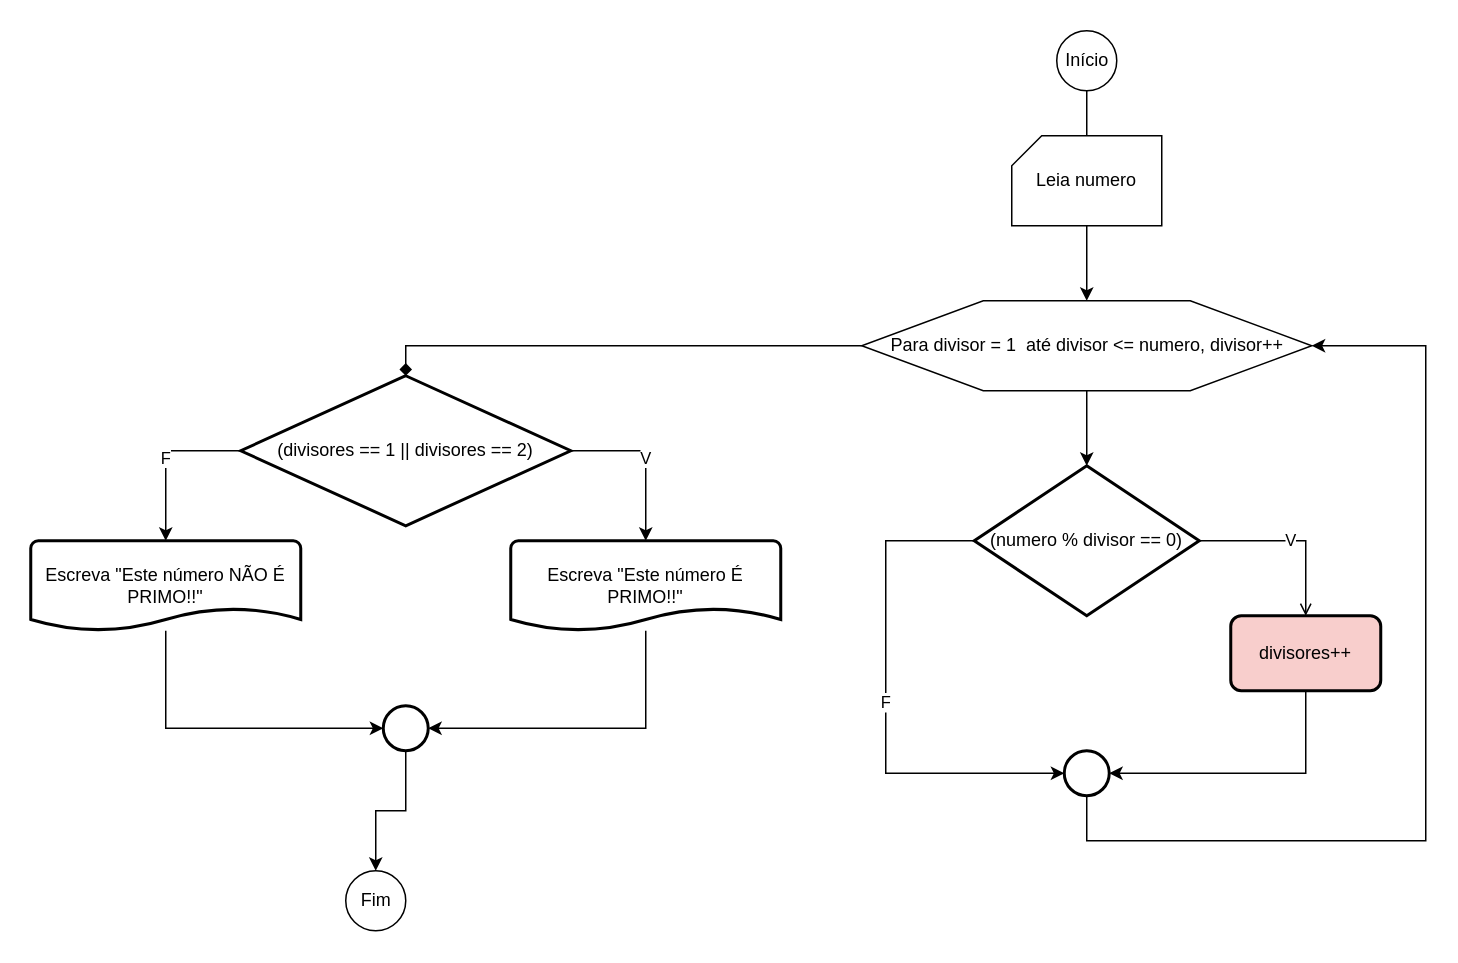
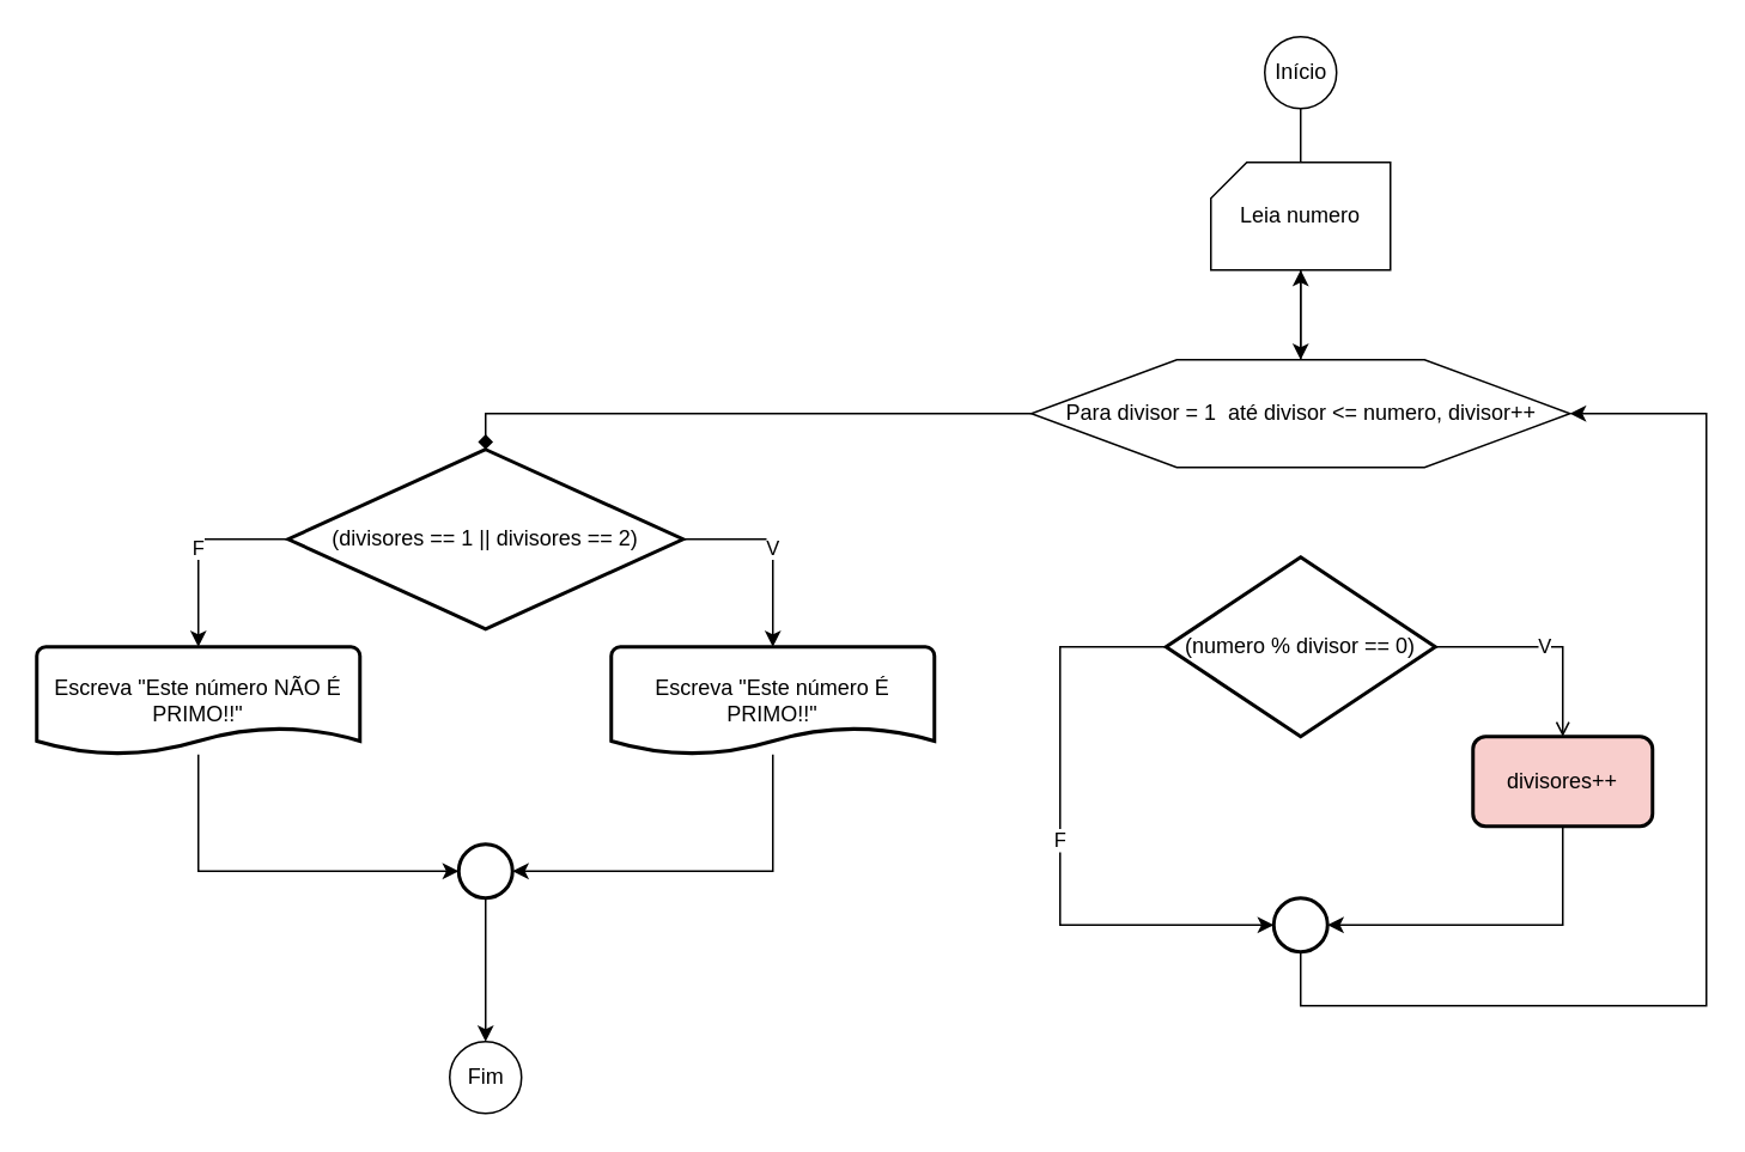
  <mxCell id="0" />
  <mxCell id="1" parent="0" />
  <mxCell id="2" value="" style="edgeStyle=orthogonalEdgeStyle;rounded=0;orthogonalLoop=1;jettySize=auto;html=1;endArrow=none;" parent="1" source="3" target="5" edge="1"><mxGeometry relative="1" as="geometry" /></mxCell>
  <mxCell id="3" value="Início" style="verticalLabelPosition=middle;verticalAlign=middle;html=1;shape=mxgraph.flowchart.on-page_reference;labelPosition=center;align=center;" parent="1" vertex="1"><mxGeometry x="704" y="20" width="40" height="40" as="geometry" /></mxCell>
  <mxCell id="4" value="" style="edgeStyle=orthogonalEdgeStyle;rounded=0;orthogonalLoop=1;jettySize=auto;html=1;" parent="1" source="5" edge="1"><mxGeometry relative="1" as="geometry"><mxPoint x="724" y="200" as="targetPoint" /></mxGeometry></mxCell>
  <mxCell id="5" value="Leia numero" style="verticalLabelPosition=middle;verticalAlign=middle;html=1;shape=card;whiteSpace=wrap;size=20;arcSize=12;labelPosition=center;align=center;" parent="1" vertex="1"><mxGeometry x="674" y="90" width="100" height="60" as="geometry" /></mxCell>
- <mxCell id="6" value="" style="edgeStyle=orthogonalEdgeStyle;rounded=0;orthogonalLoop=1;jettySize=auto;html=1;" parent="1" source="8" target="11" edge="1"><mxGeometry relative="1" as="geometry" /></mxCell>
+ <mxCell id="6" value="" style="edgeStyle=orthogonalEdgeStyle;rounded=0;orthogonalLoop=1;jettySize=auto;html=1;" parent="1" source="8" target="5" edge="1"><mxGeometry relative="1" as="geometry" /></mxCell>
  <mxCell id="7" style="edgeStyle=orthogonalEdgeStyle;rounded=0;orthogonalLoop=1;jettySize=auto;html=1;entryX=0.5;entryY=0;entryDx=0;entryDy=0;entryPerimeter=0;endArrow=diamond;" parent="1" source="8" target="18" edge="1"><mxGeometry relative="1" as="geometry" /></mxCell>
  <mxCell id="8" value="Para divisor = 1&amp;nbsp; até divisor &amp;lt;= numero, divisor++" style="verticalLabelPosition=middle;verticalAlign=middle;html=1;shape=hexagon;perimeter=hexagonPerimeter2;arcSize=6;size=0.27;labelPosition=center;align=center;" parent="1" vertex="1"><mxGeometry x="574" y="200" width="300" height="60" as="geometry" /></mxCell>
  <mxCell id="9" value="V" style="edgeStyle=orthogonalEdgeStyle;rounded=0;orthogonalLoop=1;jettySize=auto;html=1;entryX=0.5;entryY=0;entryDx=0;entryDy=0;endArrow=open;" parent="1" source="11" target="13" edge="1"><mxGeometry relative="1" as="geometry" /></mxCell>
  <mxCell id="10" value="F" style="edgeStyle=orthogonalEdgeStyle;rounded=0;orthogonalLoop=1;jettySize=auto;html=1;entryX=0;entryY=0.5;entryDx=0;entryDy=0;entryPerimeter=0;" parent="1" source="11" target="15" edge="1"><mxGeometry relative="1" as="geometry"><Array as="points"><mxPoint x="590" y="360" /><mxPoint x="590" y="515" /></Array></mxGeometry></mxCell>
  <mxCell id="11" value="(numero % divisor == 0)" style="strokeWidth=2;html=1;shape=mxgraph.flowchart.decision;whiteSpace=wrap;" parent="1" vertex="1"><mxGeometry x="649" y="310" width="150" height="100" as="geometry" /></mxCell>
  <mxCell id="12" style="edgeStyle=orthogonalEdgeStyle;rounded=0;orthogonalLoop=1;jettySize=auto;html=1;entryX=1;entryY=0.5;entryDx=0;entryDy=0;entryPerimeter=0;" parent="1" source="13" target="15" edge="1"><mxGeometry relative="1" as="geometry"><Array as="points"><mxPoint x="870" y="515" /></Array></mxGeometry></mxCell>
  <mxCell id="13" value="divisores++" style="rounded=1;whiteSpace=wrap;html=1;absoluteArcSize=1;arcSize=14;strokeWidth=2;fillColor=#f8cecc;" parent="1" vertex="1"><mxGeometry x="820" y="410" width="100" height="50" as="geometry" /></mxCell>
  <mxCell id="14" style="edgeStyle=orthogonalEdgeStyle;rounded=0;orthogonalLoop=1;jettySize=auto;html=1;entryX=1;entryY=0.5;entryDx=0;entryDy=0;" parent="1" source="15" target="8" edge="1"><mxGeometry relative="1" as="geometry"><Array as="points"><mxPoint x="724" y="560" /><mxPoint x="950" y="560" /><mxPoint x="950" y="230" /></Array></mxGeometry></mxCell>
  <mxCell id="15" value="" style="strokeWidth=2;html=1;shape=mxgraph.flowchart.start_2;whiteSpace=wrap;" parent="1" vertex="1"><mxGeometry x="709" y="500" width="30" height="30" as="geometry" /></mxCell>
  <mxCell id="16" value="V" style="edgeStyle=orthogonalEdgeStyle;rounded=0;orthogonalLoop=1;jettySize=auto;html=1;entryX=0.5;entryY=0;entryDx=0;entryDy=0;entryPerimeter=0;" parent="1" source="18" target="20" edge="1"><mxGeometry relative="1" as="geometry"><Array as="points"><mxPoint x="430" y="300" /></Array></mxGeometry></mxCell>
  <mxCell id="17" value="F" style="edgeStyle=orthogonalEdgeStyle;rounded=0;orthogonalLoop=1;jettySize=auto;html=1;entryX=0.5;entryY=0;entryDx=0;entryDy=0;entryPerimeter=0;" parent="1" source="18" target="22" edge="1"><mxGeometry relative="1" as="geometry"><Array as="points"><mxPoint x="110" y="300" /></Array></mxGeometry></mxCell>
  <mxCell id="18" value="(divisores == 1 || divisores == 2)" style="strokeWidth=2;html=1;shape=mxgraph.flowchart.decision;whiteSpace=wrap;" parent="1" vertex="1"><mxGeometry x="160" y="250" width="220" height="100" as="geometry" /></mxCell>
  <mxCell id="19" style="edgeStyle=orthogonalEdgeStyle;rounded=0;orthogonalLoop=1;jettySize=auto;html=1;entryX=1;entryY=0.5;entryDx=0;entryDy=0;entryPerimeter=0;" parent="1" source="20" target="24" edge="1"><mxGeometry relative="1" as="geometry"><Array as="points"><mxPoint x="430" y="485" /></Array></mxGeometry></mxCell>
  <mxCell id="20" value="Escreva &quot;Este número É PRIMO!!&quot;" style="strokeWidth=2;html=1;shape=mxgraph.flowchart.document2;whiteSpace=wrap;size=0.25;" parent="1" vertex="1"><mxGeometry x="340" y="360" width="180" height="60" as="geometry" /></mxCell>
  <mxCell id="21" style="edgeStyle=orthogonalEdgeStyle;rounded=0;orthogonalLoop=1;jettySize=auto;html=1;entryX=0;entryY=0.5;entryDx=0;entryDy=0;entryPerimeter=0;" parent="1" source="22" target="24" edge="1"><mxGeometry relative="1" as="geometry"><Array as="points"><mxPoint x="110" y="485" /></Array></mxGeometry></mxCell>
  <mxCell id="22" value="Escreva &quot;Este número NÃO É PRIMO!!&quot;" style="strokeWidth=2;html=1;shape=mxgraph.flowchart.document2;whiteSpace=wrap;size=0.25;" parent="1" vertex="1"><mxGeometry x="20" y="360" width="180" height="60" as="geometry" /></mxCell>
  <mxCell id="23" value="" style="edgeStyle=orthogonalEdgeStyle;rounded=0;orthogonalLoop=1;jettySize=auto;html=1;" parent="1" source="24" target="25" edge="1"><mxGeometry relative="1" as="geometry" /></mxCell>
  <mxCell id="24" value="" style="strokeWidth=2;html=1;shape=mxgraph.flowchart.start_2;whiteSpace=wrap;" parent="1" vertex="1"><mxGeometry x="255" y="470" width="30" height="30" as="geometry" /></mxCell>
- <mxCell id="25" value="Fim" style="verticalLabelPosition=middle;verticalAlign=middle;html=1;shape=mxgraph.flowchart.on-page_reference;labelPosition=center;align=center;" parent="1" vertex="1"><mxGeometry x="230" y="580" width="40" height="40" as="geometry" /></mxCell>
+ <mxCell id="25" value="Fim" style="verticalLabelPosition=middle;verticalAlign=middle;html=1;shape=mxgraph.flowchart.on-page_reference;labelPosition=center;align=center;" parent="1" vertex="1"><mxGeometry x="250" y="580" width="40" height="40" as="geometry" /></mxCell>
